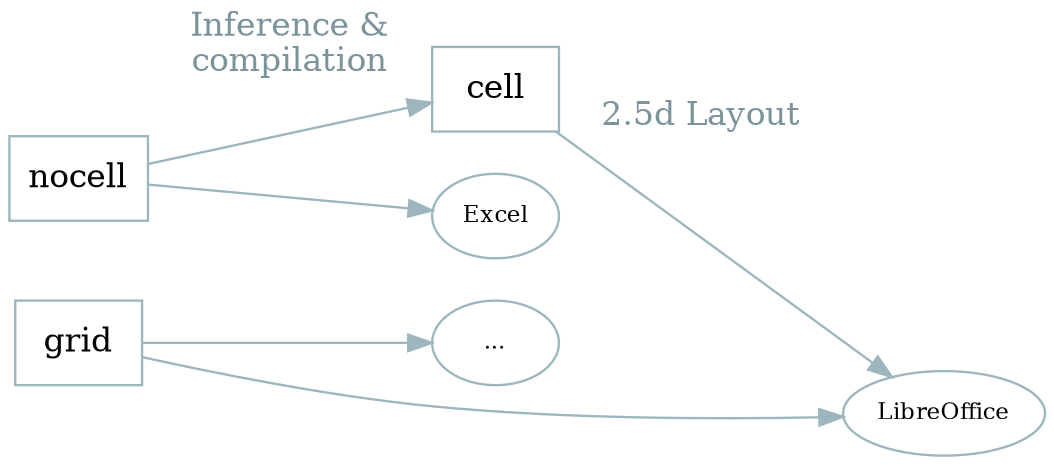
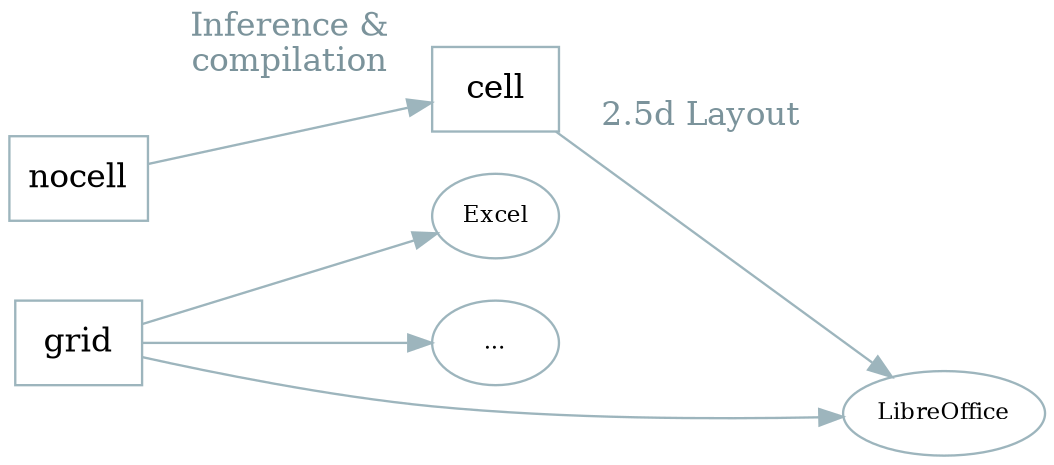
  digraph {
    rankdir=LR
    node [color="#9db5bd" shape=oval]
    edge [color="#9db5bd" fontcolor="#7b939b"]
    Excel [fontsize=10]
    LibreOffice [fontsize=10]
    "..." [fontsize=10]
    n4 [label=nocell shape=box]
    cell [shape=box]
    grid [shape=box]
    subgraph sub_1 {
      Excel
      LibreOffice
      "..."
    }
    n4 -> cell [label="Inference &amp;\ncompilation\n "]
    cell -> LibreOffice [label="2.5d Layout\n "]
-   n4 -> Excel
+   grid -> Excel
    grid -> LibreOffice
    grid -> "..."
  }
